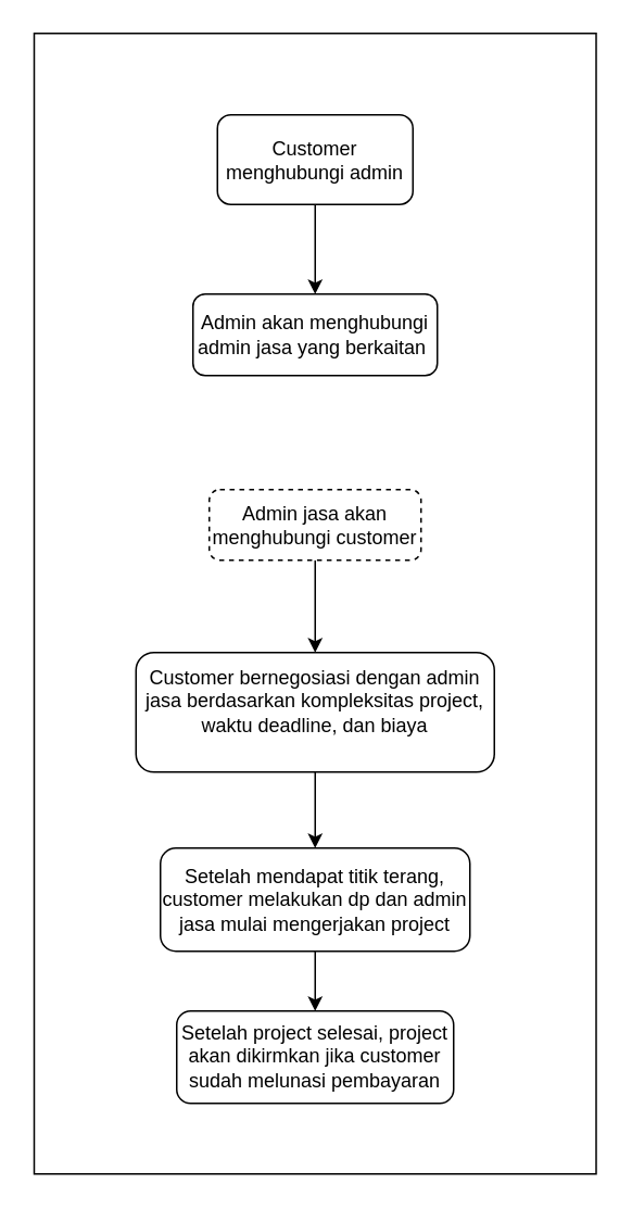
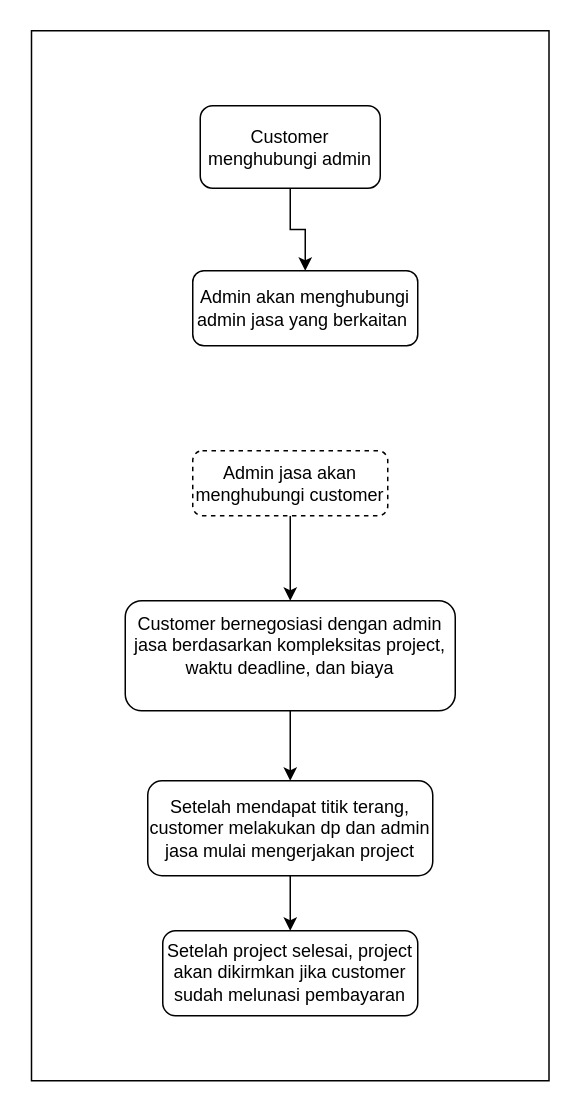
  <mxCell id="0" />
  <mxCell id="1" parent="0" />
  <mxCell id="2" value="" style="rounded=0;whiteSpace=wrap;html=1;fillColor=#FFFFFF;" vertex="1" parent="1"><mxGeometry x="20.5" y="20" width="345" height="700" as="geometry" /></mxCell>
  <mxCell id="3" value="" style="edgeStyle=orthogonalEdgeStyle;rounded=0;orthogonalLoop=1;jettySize=auto;html=1;" parent="1" source="4" target="5" edge="1"><mxGeometry relative="1" as="geometry" /></mxCell>
  <mxCell id="4" value="Customer menghubungi admin" style="rounded=1;whiteSpace=wrap;html=1;fontSize=12;glass=0;strokeWidth=1;shadow=0;" parent="1" vertex="1"><mxGeometry x="133" y="70" width="120" height="55" as="geometry" /></mxCell>
- <mxCell id="5" value="Admin akan menghubungi admin jasa yang berkaitan&amp;nbsp;" style="rounded=1;whiteSpace=wrap;html=1;fontSize=12;glass=0;strokeWidth=1;shadow=0;" parent="1" vertex="1"><mxGeometry x="118" y="180" width="150" height="50" as="geometry" /></mxCell>
+ <mxCell id="5" value="Admin akan menghubungi admin jasa yang berkaitan&amp;nbsp;" style="rounded=1;whiteSpace=wrap;html=1;fontSize=12;glass=0;strokeWidth=1;shadow=0;" parent="1" vertex="1"><mxGeometry x="128" y="180" width="150" height="50" as="geometry" /></mxCell>
  <mxCell id="6" value="" style="edgeStyle=orthogonalEdgeStyle;rounded=0;orthogonalLoop=1;jettySize=auto;html=1;" parent="1" source="7" target="11" edge="1"><mxGeometry relative="1" as="geometry" /></mxCell>
  <mxCell id="7" value="Customer bernegosiasi dengan admin jasa berdasarkan&amp;nbsp;kompleksitas project, waktu deadline, dan biaya&lt;br&gt;&amp;nbsp;" style="rounded=1;whiteSpace=wrap;html=1;fontSize=12;glass=0;strokeWidth=1;shadow=0;" parent="1" vertex="1"><mxGeometry x="83" y="400" width="220" height="73.33" as="geometry" /></mxCell>
  <mxCell id="8" value="" style="edgeStyle=orthogonalEdgeStyle;rounded=0;orthogonalLoop=1;jettySize=auto;html=1;" parent="1" source="9" target="7" edge="1"><mxGeometry relative="1" as="geometry" /></mxCell>
  <mxCell id="9" value="Admin jasa akan menghubungi customer" style="rounded=1;whiteSpace=wrap;html=1;fontSize=12;glass=0;strokeWidth=1;shadow=0;dashed=1;" parent="1" vertex="1"><mxGeometry x="128" y="300" width="130" height="43.33" as="geometry" /></mxCell>
  <mxCell id="10" value="" style="edgeStyle=orthogonalEdgeStyle;rounded=0;orthogonalLoop=1;jettySize=auto;html=1;" parent="1" source="11" target="12" edge="1"><mxGeometry relative="1" as="geometry" /></mxCell>
  <mxCell id="11" value="Setelah mendapat titik terang, customer melakukan dp dan admin jasa mulai mengerjakan project" style="rounded=1;whiteSpace=wrap;html=1;fontSize=12;glass=0;strokeWidth=1;shadow=0;" parent="1" vertex="1"><mxGeometry x="98" y="520" width="190" height="63.33" as="geometry" /></mxCell>
  <mxCell id="12" value="Setelah project selesai, project akan dikirmkan jika customer sudah melunasi pembayaran" style="rounded=1;whiteSpace=wrap;html=1;fontSize=12;glass=0;strokeWidth=1;shadow=0;" parent="1" vertex="1"><mxGeometry x="108" y="620" width="170" height="56.67" as="geometry" /></mxCell>
